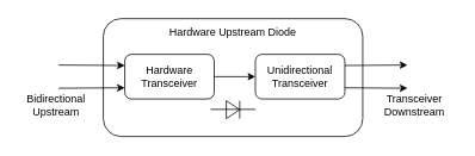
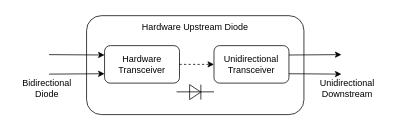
  <mxCell id="0" />
  <mxCell id="1" parent="0" />
  <mxCell id="2" value="&lt;div&gt;Hardware Upstream Diode&lt;/div&gt;&lt;div&gt;&lt;br&gt;&lt;/div&gt;&lt;div&gt;&lt;br&gt;&lt;/div&gt;&lt;div&gt;&lt;br&gt;&lt;/div&gt;&lt;div&gt;&lt;br&gt;&lt;/div&gt;&lt;div&gt;&lt;br&gt;&lt;/div&gt;&lt;div&gt;&lt;br&gt;&lt;/div&gt;&lt;div&gt;&lt;br&gt;&lt;/div&gt;" style="rounded=1;whiteSpace=wrap;html=1;" vertex="1" parent="1"><mxGeometry x="115" y="20" width="290" height="132" as="geometry" /></mxCell>
  <mxCell id="3" value="&lt;div&gt;Hardware&lt;/div&gt;&lt;div&gt;Transceiver&lt;br&gt;&lt;/div&gt;" style="rounded=1;whiteSpace=wrap;html=1;" vertex="1" parent="1"><mxGeometry x="139" y="60" width="100" height="50" as="geometry" /></mxCell>
  <mxCell id="4" value="&lt;div&gt;Unidirectional&lt;/div&gt;&lt;div&gt;Transceiver&lt;br&gt;&lt;/div&gt;" style="rounded=1;whiteSpace=wrap;html=1;" vertex="1" parent="1"><mxGeometry x="285" y="60" width="100" height="50" as="geometry" /></mxCell>
- <mxCell id="5" value="" style="endArrow=classic;html=1;rounded=0;exitX=1;exitY=0.5;exitDx=0;exitDy=0;entryX=0;entryY=0.5;entryDx=0;entryDy=0;" edge="1" parent="1" source="3" target="4"><mxGeometry width="50" height="50" relative="1" as="geometry"><mxPoint x="225" y="140" as="sourcePoint" /><mxPoint x="375" y="205" as="targetPoint" /></mxGeometry></mxCell>
+ <mxCell id="5" value="" style="endArrow=classic;html=1;rounded=0;exitX=1;exitY=0.5;exitDx=0;exitDy=0;entryX=0;entryY=0.5;entryDx=0;entryDy=0;dashed=1;" edge="1" parent="1" source="3" target="4"><mxGeometry width="50" height="50" relative="1" as="geometry"><mxPoint x="225" y="140" as="sourcePoint" /><mxPoint x="375" y="205" as="targetPoint" /></mxGeometry></mxCell>
  <mxCell id="6" value="" style="endArrow=classic;html=1;rounded=0;entryX=0;entryY=0.25;entryDx=0;entryDy=0;" edge="1" parent="1" target="3"><mxGeometry width="50" height="50" relative="1" as="geometry"><mxPoint x="65" y="72" as="sourcePoint" /><mxPoint x="335" y="152" as="targetPoint" /></mxGeometry></mxCell>
  <mxCell id="7" value="" style="endArrow=classic;html=1;rounded=0;entryX=0;entryY=0.75;entryDx=0;entryDy=0;" edge="1" parent="1" target="3"><mxGeometry width="50" height="50" relative="1" as="geometry"><mxPoint x="65" y="98" as="sourcePoint" /><mxPoint x="335" y="152" as="targetPoint" /></mxGeometry></mxCell>
- <mxCell id="8" value="&lt;div&gt;Bidirectional&lt;/div&gt;&lt;div&gt;Upstream&lt;br&gt;&lt;/div&gt;" style="text;html=1;align=center;verticalAlign=middle;whiteSpace=wrap;rounded=0;" vertex="1" parent="1"><mxGeometry x="20" y="102" width="85" height="30" as="geometry" /></mxCell>
- <mxCell id="9" value="&lt;div&gt;Transceiver&lt;/div&gt;&lt;div&gt;Downstream&lt;br&gt;&lt;/div&gt;" style="text;html=1;align=center;verticalAlign=middle;whiteSpace=wrap;rounded=0;" vertex="1" parent="1"><mxGeometry x="417" y="102" width="92" height="30" as="geometry" /></mxCell>
+ <mxCell id="8" value="&lt;div&gt;Bidirectional&lt;/div&gt;&lt;div&gt;Diode&lt;br&gt;&lt;/div&gt;" style="text;html=1;align=center;verticalAlign=middle;whiteSpace=wrap;rounded=0;" vertex="1" parent="1"><mxGeometry x="20" y="102" width="85" height="30" as="geometry" /></mxCell>
+ <mxCell id="9" value="&lt;div&gt;Unidirectional&lt;/div&gt;&lt;div&gt;Downstream&lt;br&gt;&lt;/div&gt;" style="text;html=1;align=center;verticalAlign=middle;whiteSpace=wrap;rounded=0;" vertex="1" parent="1"><mxGeometry x="417" y="102" width="92" height="30" as="geometry" /></mxCell>
  <mxCell id="10" value="" style="endArrow=classic;html=1;rounded=0;exitX=1;exitY=0.25;exitDx=0;exitDy=0;" edge="1" parent="1" source="4"><mxGeometry width="50" height="50" relative="1" as="geometry"><mxPoint x="285" y="202" as="sourcePoint" /><mxPoint x="455" y="72" as="targetPoint" /></mxGeometry></mxCell>
  <mxCell id="11" value="" style="endArrow=classic;html=1;rounded=0;exitX=1;exitY=0.75;exitDx=0;exitDy=0;" edge="1" parent="1" source="4"><mxGeometry width="50" height="50" relative="1" as="geometry"><mxPoint x="285" y="202" as="sourcePoint" /><mxPoint x="455" y="98" as="targetPoint" /></mxGeometry></mxCell>
  <mxCell id="12" value="" style="triangle;whiteSpace=wrap;html=1;" vertex="1" parent="1"><mxGeometry x="252.5" y="112" width="15" height="20" as="geometry" /></mxCell>
  <mxCell id="13" value="" style="endArrow=none;html=1;rounded=0;" edge="1" parent="1"><mxGeometry width="50" height="50" relative="1" as="geometry"><mxPoint x="235" y="121.66" as="sourcePoint" /><mxPoint x="285" y="121.66" as="targetPoint" /></mxGeometry></mxCell>
  <mxCell id="14" value="" style="endArrow=none;html=1;rounded=0;" edge="1" parent="1"><mxGeometry width="50" height="50" relative="1" as="geometry"><mxPoint x="267.5" y="132" as="sourcePoint" /><mxPoint x="267.5" y="112" as="targetPoint" /></mxGeometry></mxCell>
